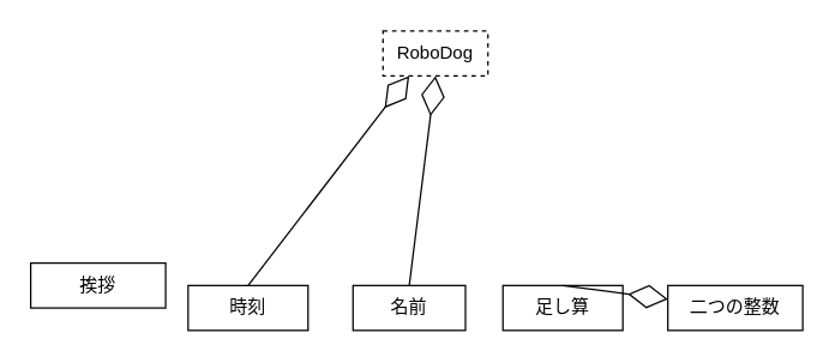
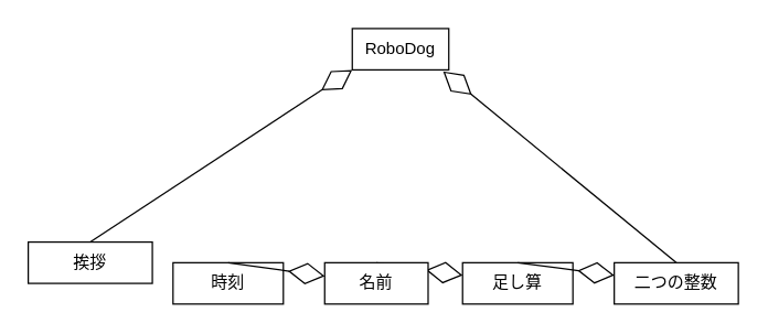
  <mxCell id="0" />
  <mxCell id="1" parent="0" />
- <mxCell id="2" value="" style="endArrow=diamondThin;endFill=0;endSize=24;html=1;entryX=0.5;entryY=1;entryDx=0;entryDy=0;exitX=0.5;exitY=0;exitDx=0;exitDy=0;" edge="1" parent="1" source="4" target="3"><mxGeometry width="160" relative="1" as="geometry"><mxPoint x="245" y="120" as="sourcePoint" /><mxPoint x="275" y="210" as="targetPoint" /></mxGeometry></mxCell>
- <mxCell id="3" value="RoboDog" style="html=1;whiteSpace=wrap;dashed=1;" vertex="1" parent="1"><mxGeometry x="255" y="20" width="70" height="30" as="geometry" /></mxCell>
+ <mxCell id="2" value="" style="endArrow=diamondThin;endFill=0;endSize=24;html=1;exitX=0.5;exitY=0;exitDx=0;exitDy=0;" edge="1" parent="1" source="4" target="9"><mxGeometry width="160" relative="1" as="geometry"><mxPoint x="245" y="120" as="sourcePoint" /><mxPoint x="275" y="210" as="targetPoint" /></mxGeometry></mxCell>
+ <mxCell id="3" value="RoboDog" style="html=1;whiteSpace=wrap;" vertex="1" parent="1"><mxGeometry x="255" y="20" width="70" height="30" as="geometry" /></mxCell>
  <mxCell id="4" value="名前" style="html=1;whiteSpace=wrap;" vertex="1" parent="1"><mxGeometry x="235" y="190" width="75" height="30" as="geometry" /></mxCell>
  <mxCell id="5" value="時刻" style="html=1;whiteSpace=wrap;" vertex="1" parent="1"><mxGeometry x="125" y="190" width="80" height="30" as="geometry" /></mxCell>
  <mxCell id="6" value="挨拶" style="html=1;whiteSpace=wrap;" vertex="1" parent="1"><mxGeometry x="20" y="175" width="90" height="30" as="geometry" /></mxCell>
- <mxCell id="7" value="" style="endArrow=diamondThin;endFill=0;endSize=24;html=1;entryX=0.25;entryY=1;entryDx=0;entryDy=0;exitX=0.5;exitY=0;exitDx=0;exitDy=0;" edge="1" parent="1" source="5" target="3"><mxGeometry width="160" relative="1" as="geometry"><mxPoint x="185" y="140" as="sourcePoint" /><mxPoint x="284" y="200" as="targetPoint" /></mxGeometry></mxCell>
+ <mxCell id="7" value="" style="endArrow=diamondThin;endFill=0;endSize=24;html=1;exitX=0.5;exitY=0;exitDx=0;exitDy=0;" edge="1" parent="1" source="5" target="4"><mxGeometry width="160" relative="1" as="geometry"><mxPoint x="185" y="140" as="sourcePoint" /><mxPoint x="284" y="200" as="targetPoint" /></mxGeometry></mxCell>
+ <mxCell id="8" value="" style="endArrow=diamondThin;endFill=0;endSize=24;html=1;exitX=0.5;exitY=0;exitDx=0;exitDy=0;entryX=0;entryY=1;entryDx=0;entryDy=0;" edge="1" parent="1" source="6" target="3"><mxGeometry width="160" relative="1" as="geometry"><mxPoint x="180" y="120" as="sourcePoint" /><mxPoint x="55" y="140" as="targetPoint" /></mxGeometry></mxCell>
  <mxCell id="9" value="足し算" style="html=1;whiteSpace=wrap;" vertex="1" parent="1"><mxGeometry x="335" y="190" width="80" height="30" as="geometry" /></mxCell>
  <mxCell id="10" value="二つの整数" style="html=1;whiteSpace=wrap;" vertex="1" parent="1"><mxGeometry x="445" y="190" width="90" height="30" as="geometry" /></mxCell>
  <mxCell id="11" value="" style="endArrow=diamondThin;endFill=0;endSize=24;html=1;exitX=0.5;exitY=0;exitDx=0;exitDy=0;" edge="1" parent="1" source="9" target="10"><mxGeometry width="160" relative="1" as="geometry"><mxPoint x="235" y="190" as="sourcePoint" /><mxPoint x="185" y="102" as="targetPoint" /></mxGeometry></mxCell>
+ <mxCell id="12" value="" style="endArrow=diamondThin;endFill=0;endSize=24;html=1;exitX=0.5;exitY=0;exitDx=0;exitDy=0;entryX=0.941;entryY=1.035;entryDx=0;entryDy=0;entryPerimeter=0;" edge="1" parent="1" source="10" target="3"><mxGeometry width="160" relative="1" as="geometry"><mxPoint x="500.37" y="170.57" as="sourcePoint" /><mxPoint x="215" y="80" as="targetPoint" /></mxGeometry></mxCell>
